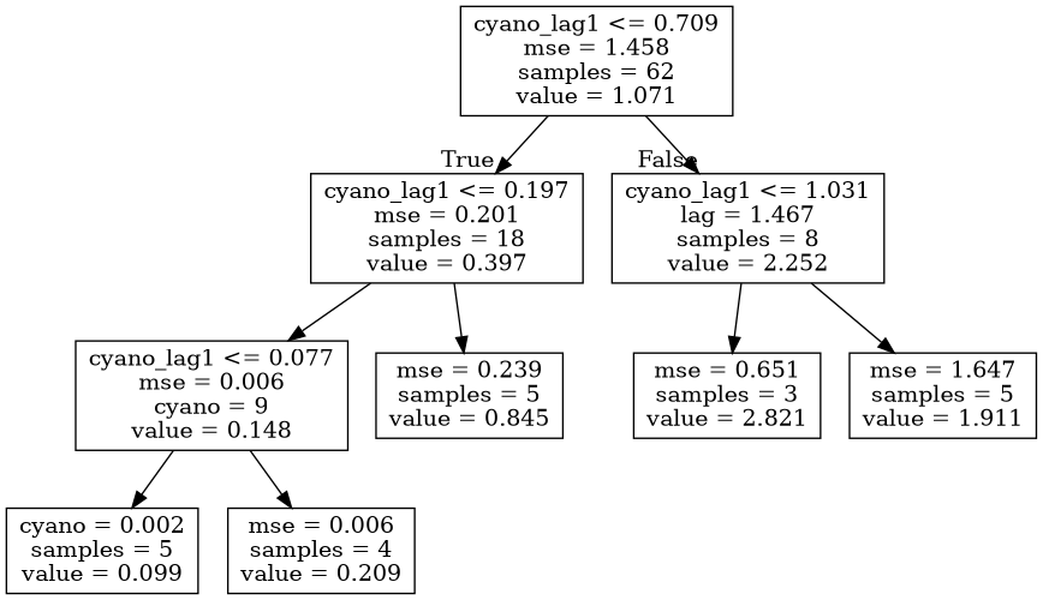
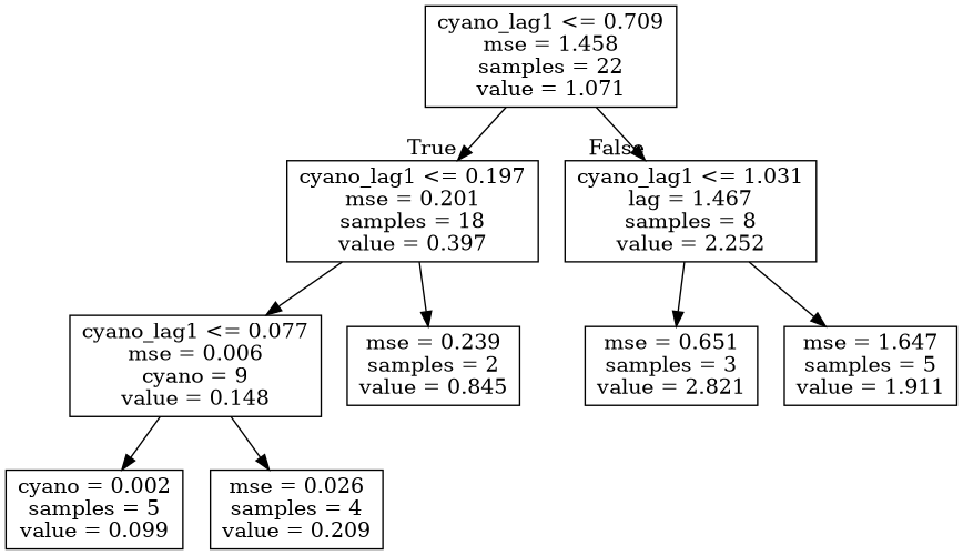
  digraph {
    node [shape=box]
-   n1 [label="cyano_lag1 <= 0.709\nmse = 1.458\nsamples = 62\nvalue = 1.071"]
+   n1 [label="cyano_lag1 <= 0.709\nmse = 1.458\nsamples = 22\nvalue = 1.071"]
    n2 [label="cyano_lag1 <= 0.197\nmse = 0.201\nsamples = 18\nvalue = 0.397"]
    n3 [label="cyano_lag1 <= 1.031\nlag = 1.467\nsamples = 8\nvalue = 2.252"]
    n4 [label="cyano_lag1 <= 0.077\nmse = 0.006\ncyano = 9\nvalue = 0.148"]
-   n5 [label="mse = 0.239\nsamples = 5\nvalue = 0.845"]
+   n5 [label="mse = 0.239\nsamples = 2\nvalue = 0.845"]
    n6 [label="mse = 0.651\nsamples = 3\nvalue = 2.821"]
    n7 [label="mse = 1.647\nsamples = 5\nvalue = 1.911"]
    n8 [label="cyano = 0.002\nsamples = 5\nvalue = 0.099"]
-   n9 [label="mse = 0.006\nsamples = 4\nvalue = 0.209"]
+   n9 [label="mse = 0.026\nsamples = 4\nvalue = 0.209"]
    n1 -> n2 [headlabel=True labelangle=45 labeldistance=2.5]
    n1 -> n3 [headlabel=False labelangle=-45 labeldistance=2.5]
    n2 -> n4
    n2 -> n5
    n3 -> n6
    n3 -> n7
    n4 -> n8
    n4 -> n9
  }
